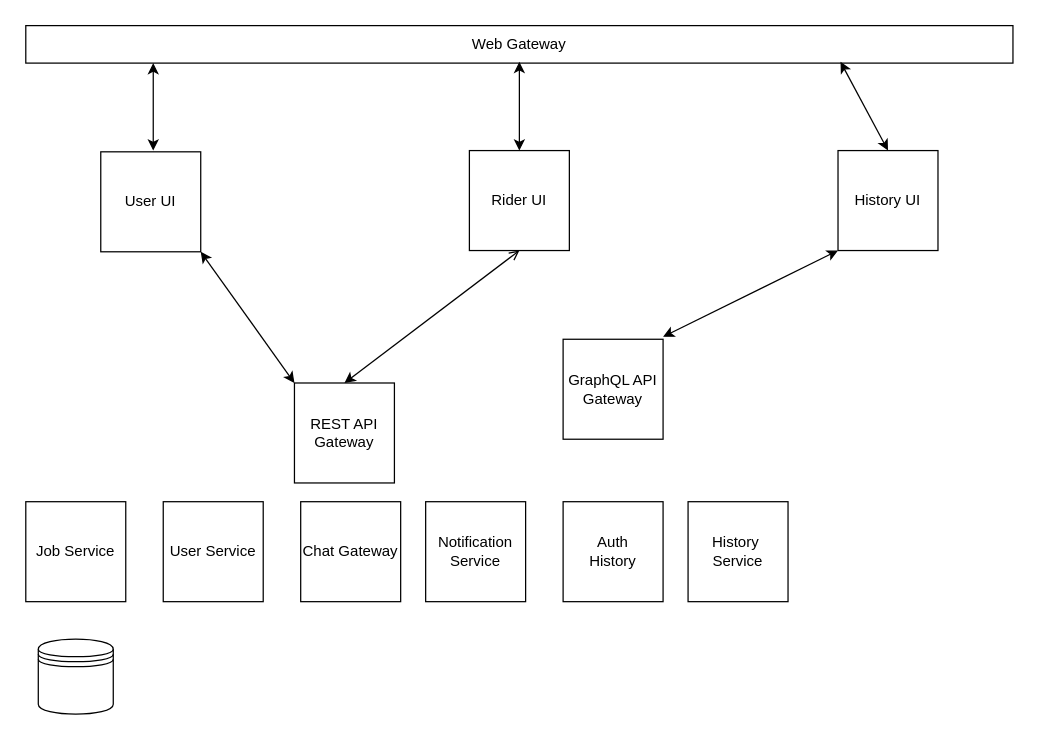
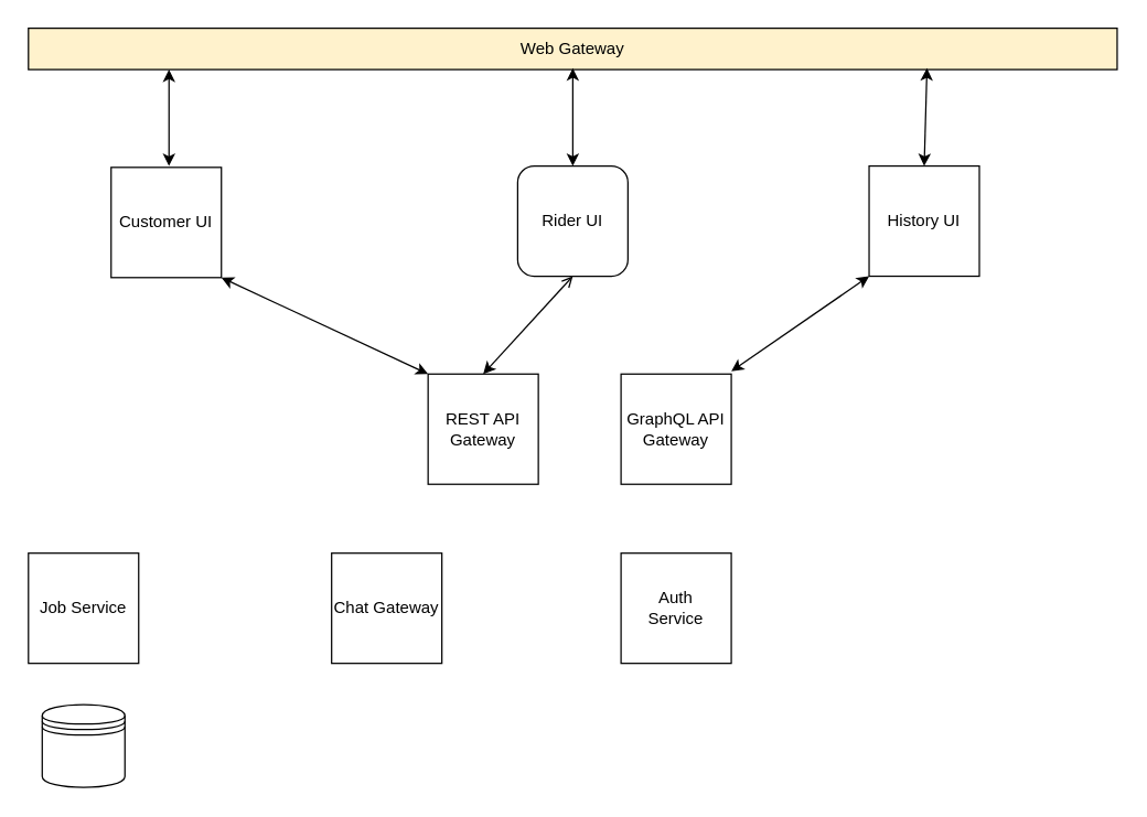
  <mxCell id="0" />
  <mxCell id="1" parent="0" />
- <mxCell id="2" value="Web Gateway" style="rounded=0;whiteSpace=wrap;html=1;" parent="1" vertex="1"><mxGeometry x="20" y="20" width="790" height="30" as="geometry" /></mxCell>
- <mxCell id="3" value="User UI" style="whiteSpace=wrap;html=1;aspect=fixed;" vertex="1" parent="1"><mxGeometry x="80" y="121" width="80" height="80" as="geometry" /></mxCell>
- <mxCell id="4" value="Rider UI" style="whiteSpace=wrap;html=1;aspect=fixed;" vertex="1" parent="1"><mxGeometry x="375" y="120" width="80" height="80" as="geometry" /></mxCell>
- <mxCell id="5" value="History UI" style="whiteSpace=wrap;html=1;aspect=fixed;" vertex="1" parent="1"><mxGeometry x="670" y="120" width="80" height="80" as="geometry" /></mxCell>
- <mxCell id="6" value="REST API Gateway" style="whiteSpace=wrap;html=1;aspect=fixed;" vertex="1" parent="1"><mxGeometry x="235" y="306" width="80" height="80" as="geometry" /></mxCell>
+ <mxCell id="2" value="Web Gateway" style="rounded=0;whiteSpace=wrap;html=1;fillColor=#fff2cc;" parent="1" vertex="1"><mxGeometry x="20" y="20" width="790" height="30" as="geometry" /></mxCell>
+ <mxCell id="3" value="Customer UI" style="whiteSpace=wrap;html=1;aspect=fixed;" vertex="1" parent="1"><mxGeometry x="80" y="121" width="80" height="80" as="geometry" /></mxCell>
+ <mxCell id="4" value="Rider UI" style="whiteSpace=wrap;html=1;aspect=fixed;rounded=1;" vertex="1" parent="1"><mxGeometry x="375" y="120" width="80" height="80" as="geometry" /></mxCell>
+ <mxCell id="5" value="History UI" style="whiteSpace=wrap;html=1;aspect=fixed;" vertex="1" parent="1"><mxGeometry x="630" y="120" width="80" height="80" as="geometry" /></mxCell>
+ <mxCell id="6" value="REST API Gateway" style="whiteSpace=wrap;html=1;aspect=fixed;" vertex="1" parent="1"><mxGeometry x="310" y="271" width="80" height="80" as="geometry" /></mxCell>
  <mxCell id="7" value="GraphQL API Gateway" style="whiteSpace=wrap;html=1;aspect=fixed;" vertex="1" parent="1"><mxGeometry x="450" y="271" width="80" height="80" as="geometry" /></mxCell>
  <mxCell id="8" value="Job Service" style="whiteSpace=wrap;html=1;aspect=fixed;" vertex="1" parent="1"><mxGeometry x="20" y="401" width="80" height="80" as="geometry" /></mxCell>
- <mxCell id="9" value="User Service" style="whiteSpace=wrap;html=1;aspect=fixed;" vertex="1" parent="1"><mxGeometry x="130" y="401" width="80" height="80" as="geometry" /></mxCell>
  <mxCell id="10" value="Chat Gateway" style="whiteSpace=wrap;html=1;aspect=fixed;" vertex="1" parent="1"><mxGeometry x="240" y="401" width="80" height="80" as="geometry" /></mxCell>
- <mxCell id="11" value="Notification Service" style="whiteSpace=wrap;html=1;aspect=fixed;" vertex="1" parent="1"><mxGeometry x="340" y="401" width="80" height="80" as="geometry" /></mxCell>
- <mxCell id="12" value="Auth &lt;br&gt;History" style="whiteSpace=wrap;html=1;aspect=fixed;" vertex="1" parent="1"><mxGeometry x="450" y="401" width="80" height="80" as="geometry" /></mxCell>
- <mxCell id="13" value="History&amp;nbsp;&lt;br&gt;Service" style="whiteSpace=wrap;html=1;aspect=fixed;" vertex="1" parent="1"><mxGeometry x="550" y="401" width="80" height="80" as="geometry" /></mxCell>
+ <mxCell id="12" value="Auth &lt;br&gt;Service" style="whiteSpace=wrap;html=1;aspect=fixed;" vertex="1" parent="1"><mxGeometry x="450" y="401" width="80" height="80" as="geometry" /></mxCell>
  <mxCell id="14" value="" style="shape=datastore;whiteSpace=wrap;html=1;" vertex="1" parent="1"><mxGeometry x="30" y="511" width="60" height="60" as="geometry" /></mxCell>
  <mxCell id="15" value="" style="endArrow=classic;startArrow=classic;html=1;" edge="1" parent="1"><mxGeometry width="50" height="50" relative="1" as="geometry"><mxPoint x="122" y="120" as="sourcePoint" /><mxPoint x="122" y="50" as="targetPoint" /></mxGeometry></mxCell>
  <mxCell id="16" value="" style="endArrow=classic;startArrow=classic;html=1;exitX=0.5;exitY=0;exitDx=0;exitDy=0;" edge="1" parent="1" source="4"><mxGeometry width="50" height="50" relative="1" as="geometry"><mxPoint x="415" y="79" as="sourcePoint" /><mxPoint x="415" y="49" as="targetPoint" /></mxGeometry></mxCell>
  <mxCell id="17" value="" style="endArrow=classic;startArrow=classic;html=1;exitX=0.5;exitY=0;exitDx=0;exitDy=0;" edge="1" parent="1" source="5"><mxGeometry width="50" height="50" relative="1" as="geometry"><mxPoint x="671.5" y="79" as="sourcePoint" /><mxPoint x="672" y="49" as="targetPoint" /></mxGeometry></mxCell>
  <mxCell id="18" value="" style="endArrow=classic;startArrow=classic;html=1;entryX=1;entryY=1;entryDx=0;entryDy=0;exitX=0;exitY=0;exitDx=0;exitDy=0;" edge="1" parent="1" source="6" target="3"><mxGeometry width="50" height="50" relative="1" as="geometry"><mxPoint x="170" y="291" as="sourcePoint" /><mxPoint x="220" y="241" as="targetPoint" /></mxGeometry></mxCell>
  <mxCell id="19" value="" style="endArrow=open;startArrow=classic;html=1;entryX=0.5;entryY=1;entryDx=0;entryDy=0;exitX=0.5;exitY=0;exitDx=0;exitDy=0;" edge="1" parent="1" source="6" target="4"><mxGeometry width="50" height="50" relative="1" as="geometry"><mxPoint x="360" y="261" as="sourcePoint" /><mxPoint x="410" y="211" as="targetPoint" /></mxGeometry></mxCell>
  <mxCell id="20" value="" style="endArrow=classic;startArrow=classic;html=1;entryX=0;entryY=1;entryDx=0;entryDy=0;" edge="1" parent="1" target="5"><mxGeometry width="50" height="50" relative="1" as="geometry"><mxPoint x="530" y="269" as="sourcePoint" /><mxPoint x="660" y="221" as="targetPoint" /></mxGeometry></mxCell>
